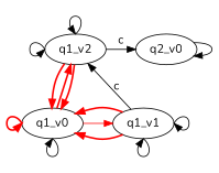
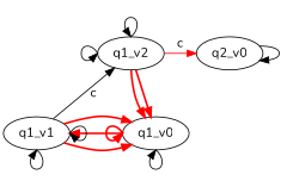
  digraph {
    fontname=Nunito
    node [fontname=Nunito]
    edge [fontname=Nunito texlbl="$\neg a \land \neg b \land \neg c$"]
    q1_v0 [texlbl="($x_0$, $(0,0)^T$)"]
    q1_v1 [texlbl="($x_0$, $(1,0)^T$)"]
    q1_v2 [texlbl="($x_0$, $(0,1)^T$)"]
    q2_v0 [texlbl="($x_1$, $(*,*)^T$)"]
    subgraph sub_1 {
      rank=same
      q1_v0
      q1_v1
    }
    subgraph sub_2 {
      rank=min
      q1_v2
      q2_v0
    }
    q1_v0 -> q1_v0 [headport=s label=" " tailport=s]
    q1_v0 -> q1_v0 [color=red headport=w label=" " style=bold tailport=w texlbl="\textcircled{\scriptsize 1}\textcircled{\scriptsize 2}$a \land b \land \neg c$"]
-   q1_v0 -> q1_v1 [color=red label=" " style=solid texlbl="\textcircled{\scriptsize 1}$a \land \neg b \land \neg c$"]
-   q1_v0 -> q1_v2 [color=red label=" " style=bold texlbl="\textcircled{\scriptsize 2}$\neg a \land b \land \neg c$"]
+   q1_v0 -> q1_v1 [color=red label=" " style=bold texlbl="\textcircled{\scriptsize 1}$a \land \neg b \land \neg c$"]
    q1_v1 -> q1_v0 [color=red label=" " style=bold texlbl="\textcircled{\scriptsize 2}$\neg a \land b \land \neg c$"]
    q1_v1 -> q1_v0 [color=red label=" " style=bold texlbl="\textcircled{\scriptsize 1}\textcircled{\scriptsize 2}$a \land b \land \neg c$"]
    q1_v1 -> q1_v1 [headport=s label=" " tailport=s texlbl="$a \land \neg b \land \neg c$"]
    q1_v1 -> q1_v1 [headport=e label=" " tailport=e]
    q1_v1 -> q1_v2 [label=c texlbl=""]
    q1_v2 -> q1_v0 [color=red label=" " style=bold texlbl="\textcircled{\scriptsize 1}$a \land \neg b \land \neg c$"]
    q1_v2 -> q1_v0 [color=red label=" " style=bold texlbl="\textcircled{\scriptsize 1}\textcircled{\scriptsize 2}$a \land b \land \neg c$"]
    q1_v2 -> q1_v2 [headport=w label=" " tailport=w]
    q1_v2 -> q1_v2 [headport=n label=" " tailport=n texlbl="$\neg a \land b \land \neg c$"]
-   q1_v2 -> q2_v0 [label=c labelfloat=true texlbl=""]
+   q1_v2 -> q2_v0 [label=c labelfloat=true color=red texlbl=""]
    q2_v0 -> q2_v0 [label=" " texlbl="$\top$"]
  }
